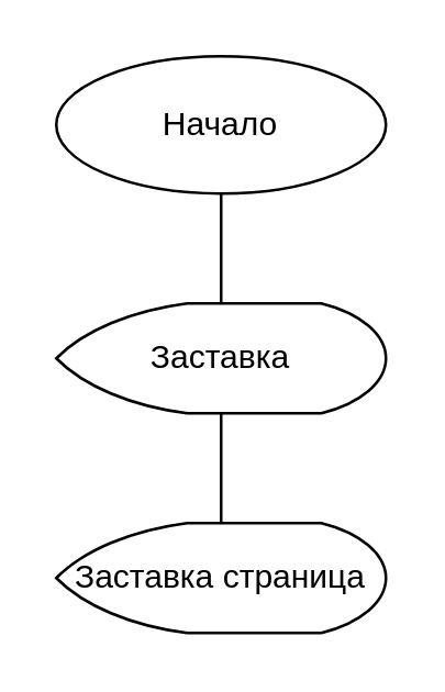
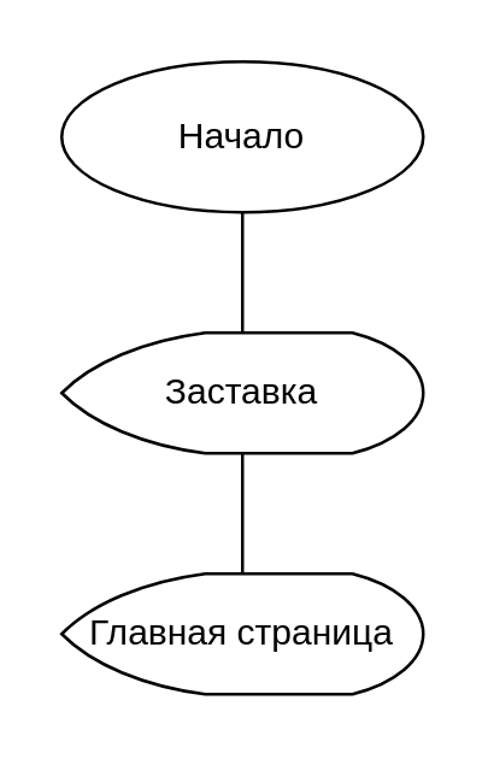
  <mxCell id="0" />
  <mxCell id="1" parent="0" />
  <mxCell id="2" value="Начало" style="ellipse;whiteSpace=wrap;html=1;" vertex="1" parent="1"><mxGeometry x="20" y="20" width="120" height="50" as="geometry" /></mxCell>
  <mxCell id="3" value="" style="endArrow=none;html=1;rounded=0;entryX=0.5;entryY=1;entryDx=0;entryDy=0;" edge="1" parent="1" target="2"><mxGeometry width="50" height="50" relative="1" as="geometry"><mxPoint x="80" y="110" as="sourcePoint" /><mxPoint x="120" y="120" as="targetPoint" /></mxGeometry></mxCell>
  <mxCell id="4" value="&lt;div style=&quot;&quot;&gt;&lt;span style=&quot;background-color: initial;&quot;&gt;Заставка&lt;/span&gt;&lt;/div&gt;" style="strokeWidth=1;html=1;shape=mxgraph.flowchart.display;whiteSpace=wrap;fillColor=none;strokeColor=default;align=center;" vertex="1" parent="1"><mxGeometry x="20" y="110" width="120" height="40" as="geometry" /></mxCell>
  <mxCell id="5" value="" style="endArrow=none;html=1;rounded=0;" edge="1" parent="1"><mxGeometry width="50" height="50" relative="1" as="geometry"><mxPoint x="80" y="190" as="sourcePoint" /><mxPoint x="80" y="150" as="targetPoint" /></mxGeometry></mxCell>
- <mxCell id="6" value="Заставка страница" style="strokeWidth=1;html=1;shape=mxgraph.flowchart.display;whiteSpace=wrap;" vertex="1" parent="1"><mxGeometry x="20" y="190" width="120" height="40" as="geometry" /></mxCell>
+ <mxCell id="6" value="Главная страница" style="strokeWidth=1;html=1;shape=mxgraph.flowchart.display;whiteSpace=wrap;" vertex="1" parent="1"><mxGeometry x="20" y="190" width="120" height="40" as="geometry" /></mxCell>
